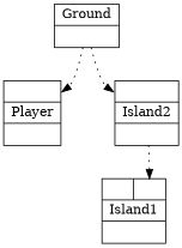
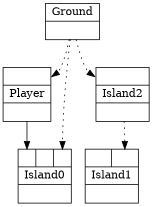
  digraph {
    node [shape=record]
    edge [headport=GroundP style=dotted]
    n1 [label="{{<GroundP>}|{Player}|<PlayerOUT>}"]
+   n2 [label="{{<Player>|<Island1P>|<GroundP>}|{Island0}|<Island0OUT>}"]
    n3 [label="{{Ground}|<GroundOUT>}"]
    n4 [label="{{<Island1P>}|{Island2}|<Island2OUT>}"]
    n5 [label="{{<Island0P>|<Island2P>}|{Island1}|<Island1OUT>}"]
+   n1 -> n2 [headport=Player style=""]
    n3 -> n1
+   n3 -> n2
    n3 -> n4 [headport=Island1P]
    n4 -> n5 [headport=Island2P]
  }
